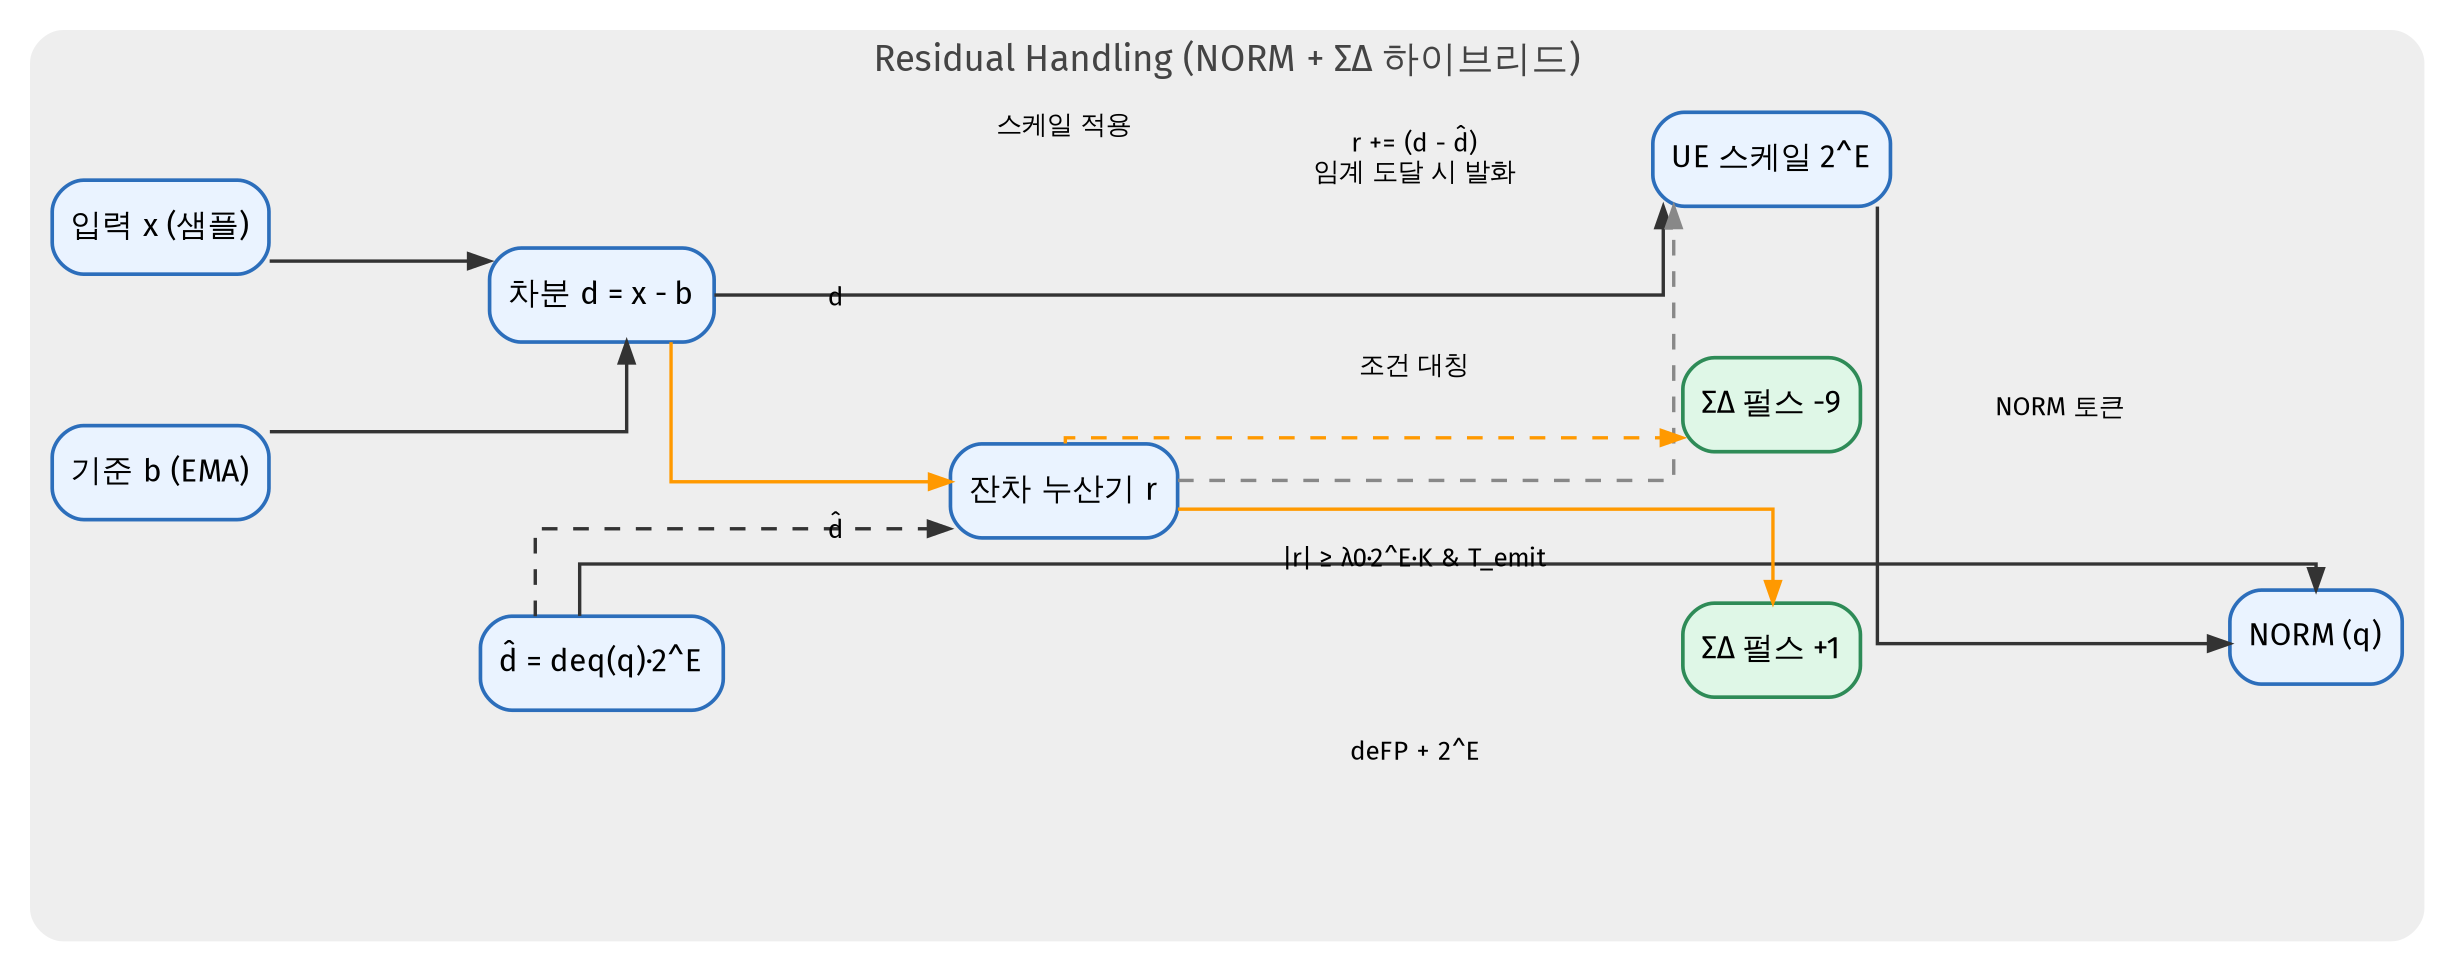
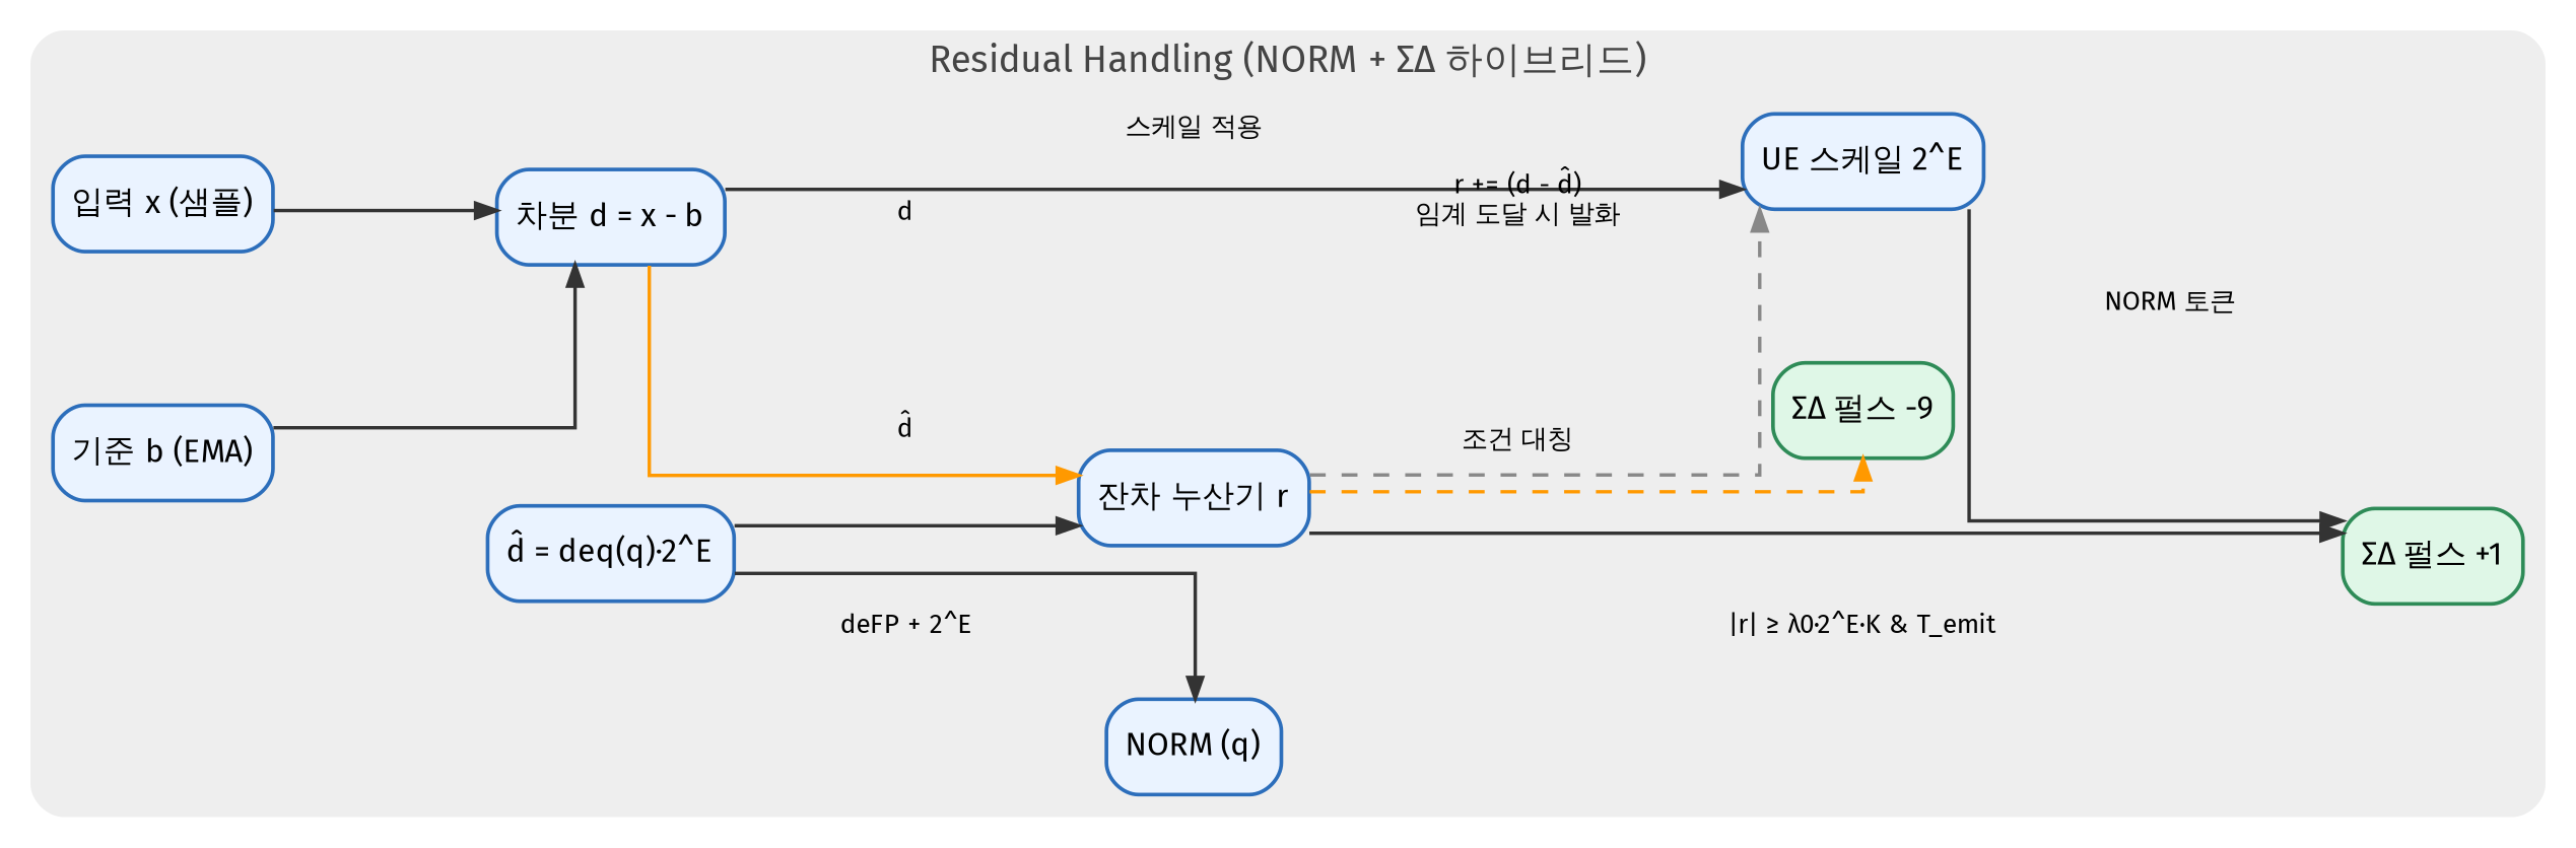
  digraph {
    bgcolor="#FFFFFF"
    fontname="Fira Sans"
    nodesep=0.8
    rankdir=LR
    ranksep=1.1
    splines=ortho
    node [color="#2C6EBB" fillcolor="#EAF3FF" fontname="Fira Sans" fontsize=12 margin="0.10,0.06" penwidth=1.4 shape=box style="rounded,filled"]
    edge [arrowsize=0.8 color="#333333" fontname="Fira Sans" fontsize=10 penwidth=1.3]
    n1 [label="입력 x (샘플)"]
    n2 [label="기준 b (EMA)"]
    n3 [label="차분 d = x - b"]
    n4 [label="UE 스케일 2^E"]
    n5 [label="NORM (q)"]
    n6 [label="d̂ = deq(q)·2^E"]
    n7 [label="잔차 누산기 r"]
    n8 [color="#2E8B57" fillcolor="#DFF7E7" label="ΣΔ 펄스 +1"]
    n9 [color="#2E8B57" fillcolor="#DFF7E7" label="ΣΔ 펄스 -9"]
    subgraph cluster_1 {
      color="#EEEEEE"
      fontcolor="#444444"
      label="Residual Handling (NORM + ΣΔ 하이브리드)"
      style="filled,rounded"
      n3
      n4
      n5
      n6
      n7
      n8
      n9
      subgraph sub_2 {
        color="#EEEEEE"
        fontcolor="#444444"
        label="Residual Handling (NORM + ΣΔ 하이브리드)"
        rank=same
        style="filled,rounded"
        n1
        n2
      }
    }
    n1 -> n3
    n2 -> n3
    n3 -> n4 [label="스케일 적용"]
    n3 -> n7 [color="#FF9900" label=d]
-   n4 -> n5 [label="NORM 토큰"]
+   n4 -> n8 [label="NORM 토큰"]
    n6 -> n5 [label="deFP + 2^E"]
-   n6 -> n7 [label="d̂" style=dashed]
+   n6 -> n7 [label="d̂"]
    n7 -> n4 [color="#888888" label="r += (d - d̂)\n임계 도달 시 발화" style=dashed]
-   n7 -> n8 [color="#FF9900" label="|r| ≥ λ0·2^E·K & T_emit"]
+   n7 -> n8 [label="|r| ≥ λ0·2^E·K & T_emit"]
    n7 -> n9 [color="#FF9900" label="조건 대칭" style=dashed]
  }
